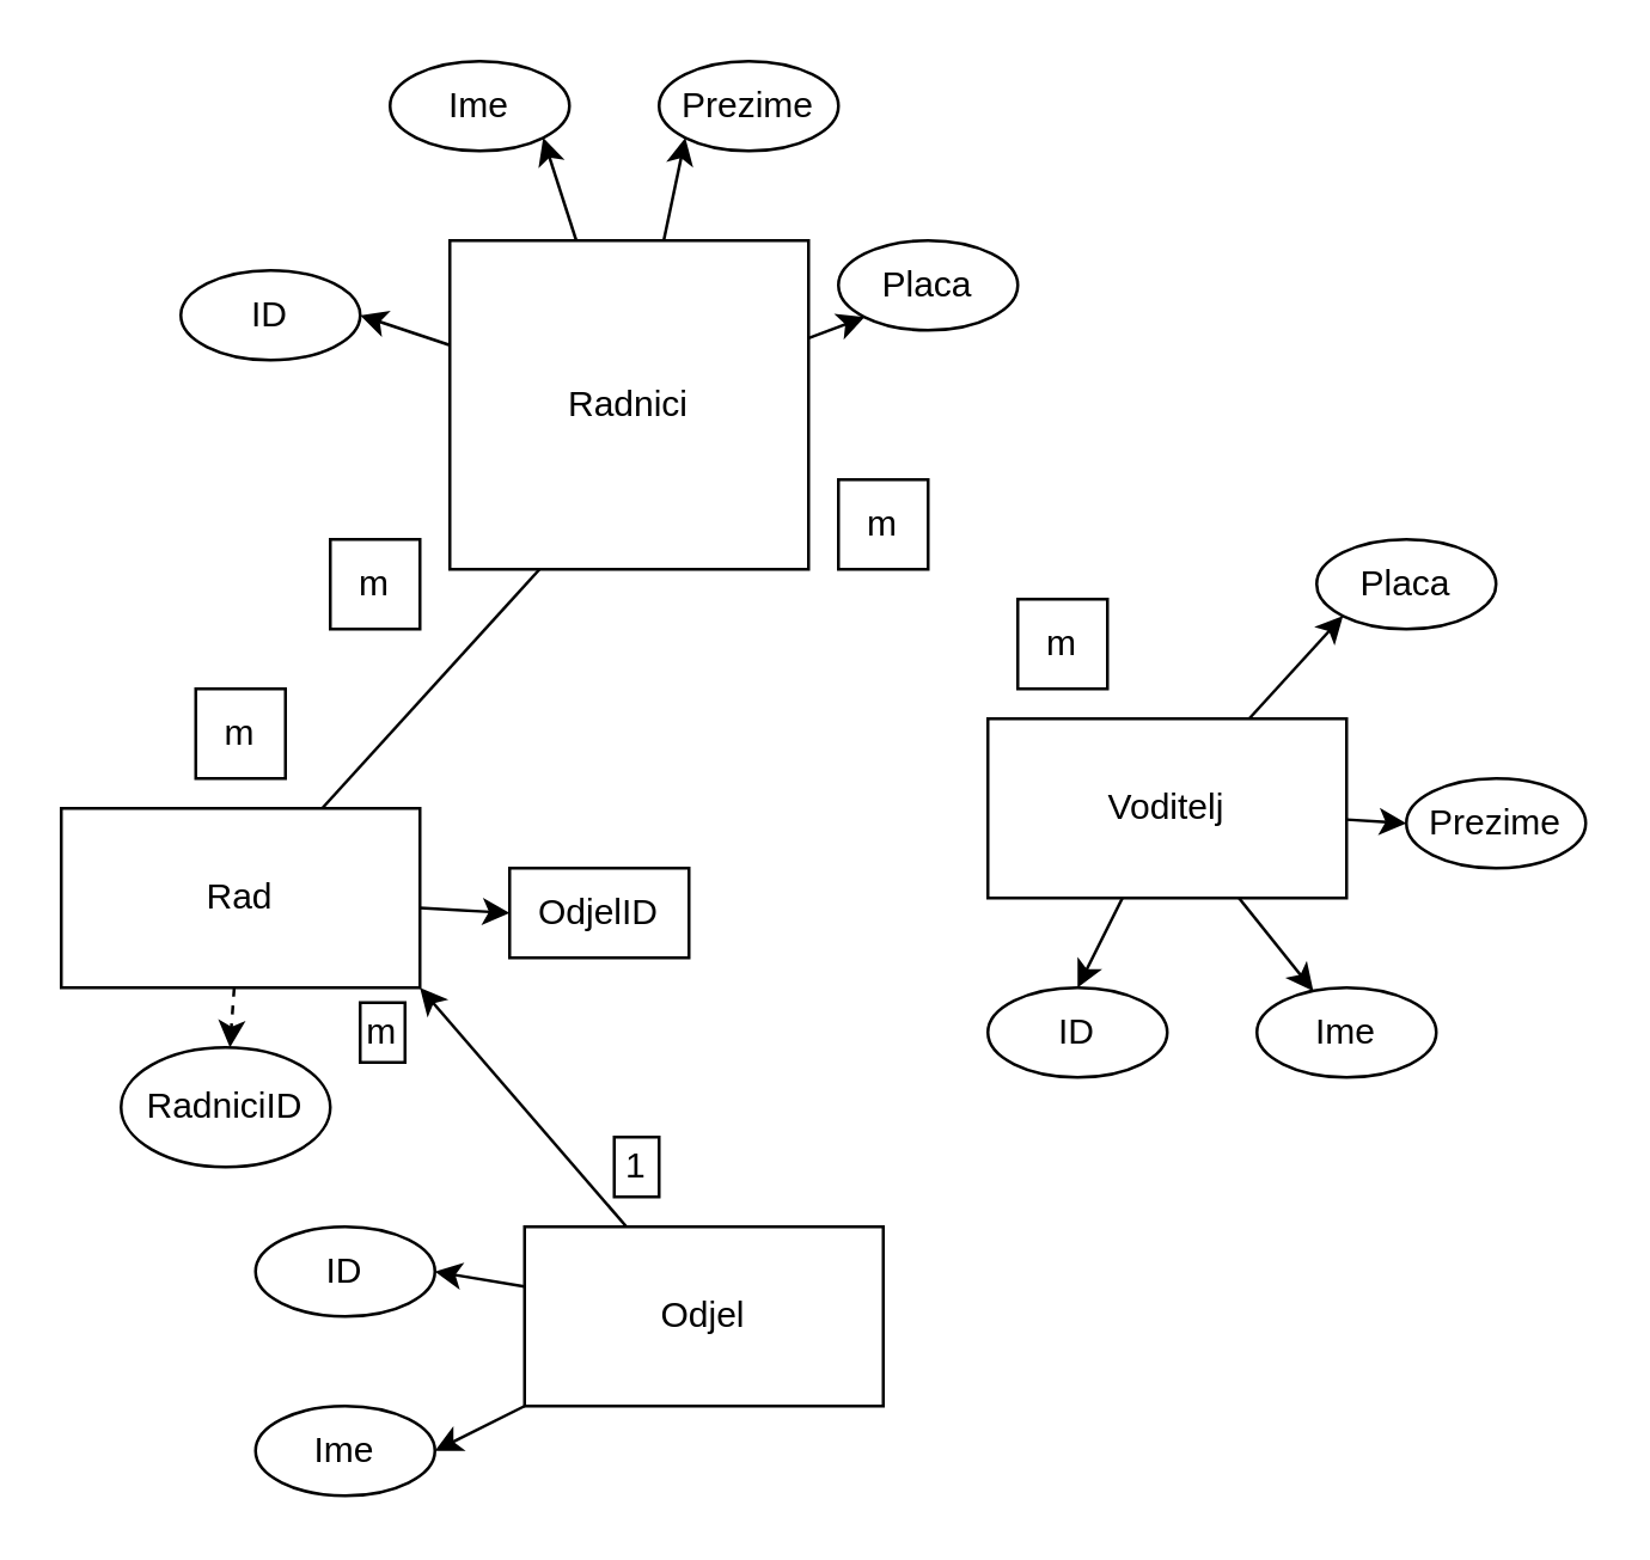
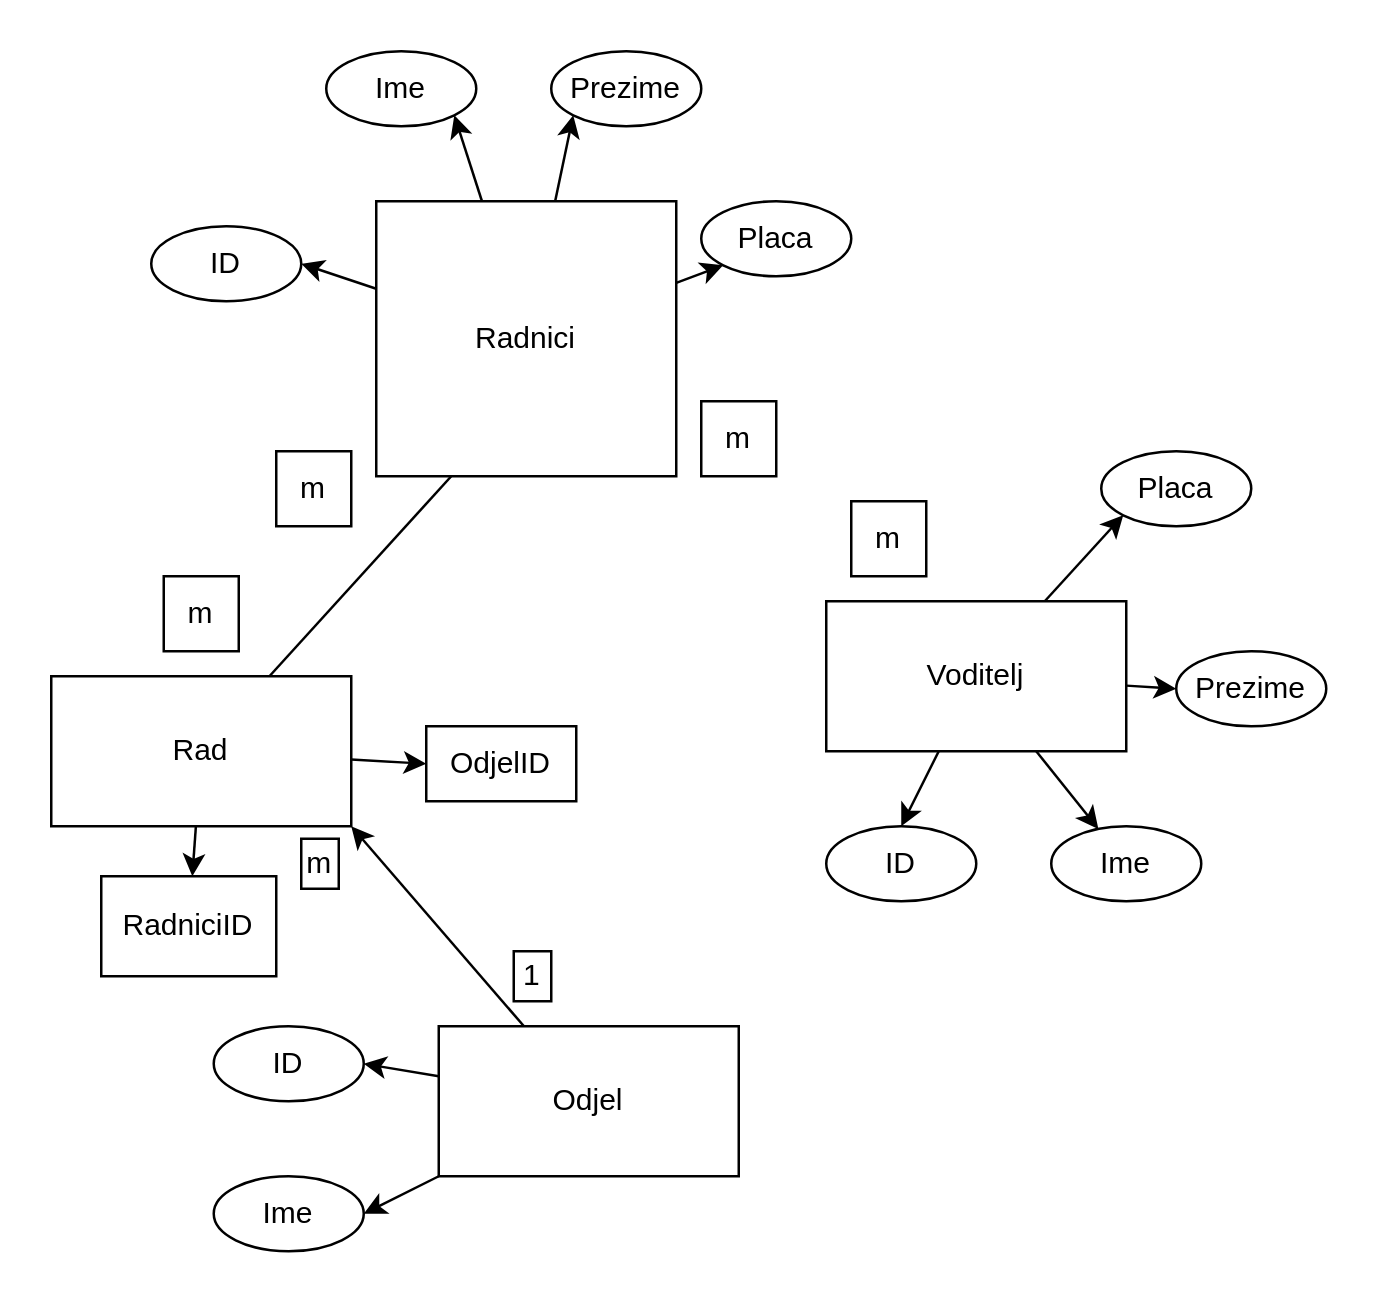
  <mxCell id="0" />
  <mxCell id="1" parent="0" />
  <mxCell id="2" style="edgeStyle=none;html=1;entryX=1;entryY=0.5;entryDx=0;entryDy=0;" parent="1" source="6" target="24" edge="1"><mxGeometry relative="1" as="geometry" /></mxCell>
  <mxCell id="3" style="edgeStyle=none;html=1;entryX=1;entryY=1;entryDx=0;entryDy=0;" parent="1" source="6" target="25" edge="1"><mxGeometry relative="1" as="geometry" /></mxCell>
  <mxCell id="4" style="edgeStyle=none;html=1;entryX=0;entryY=1;entryDx=0;entryDy=0;" parent="1" source="6" target="26" edge="1"><mxGeometry relative="1" as="geometry" /></mxCell>
  <mxCell id="5" style="edgeStyle=none;html=1;entryX=0;entryY=1;entryDx=0;entryDy=0;" parent="1" source="6" target="27" edge="1"><mxGeometry relative="1" as="geometry" /></mxCell>
  <mxCell id="6" value="Radnici" style="rounded=0;whiteSpace=wrap;html=1;" parent="1" vertex="1"><mxGeometry x="150" y="80" width="120" height="110" as="geometry" /></mxCell>
  <mxCell id="7" style="edgeStyle=none;html=1;entryX=0.25;entryY=1;entryDx=0;entryDy=0;endArrow=none;" parent="1" source="10" target="6" edge="1"><mxGeometry relative="1" as="geometry" /></mxCell>
- <mxCell id="8" style="edgeStyle=none;html=1;dashed=1;" parent="1" source="10" target="28" edge="1"><mxGeometry relative="1" as="geometry" /></mxCell>
+ <mxCell id="8" style="edgeStyle=none;html=1;" parent="1" source="10" target="28" edge="1"><mxGeometry relative="1" as="geometry" /></mxCell>
  <mxCell id="9" style="edgeStyle=none;html=1;entryX=0;entryY=0.5;entryDx=0;entryDy=0;" parent="1" source="10" target="29" edge="1"><mxGeometry relative="1" as="geometry" /></mxCell>
  <mxCell id="10" value="Rad" style="rounded=0;whiteSpace=wrap;html=1;" parent="1" vertex="1"><mxGeometry x="20" y="270" width="120" height="60" as="geometry" /></mxCell>
  <mxCell id="11" style="edgeStyle=none;html=1;entryX=1;entryY=0.5;entryDx=0;entryDy=0;" parent="1" source="14" target="30" edge="1"><mxGeometry relative="1" as="geometry" /></mxCell>
  <mxCell id="12" style="edgeStyle=none;html=1;entryX=1;entryY=0.5;entryDx=0;entryDy=0;" parent="1" source="14" target="31" edge="1"><mxGeometry relative="1" as="geometry" /></mxCell>
  <mxCell id="13" style="edgeStyle=none;html=1;entryX=1;entryY=1;entryDx=0;entryDy=0;" parent="1" source="14" target="10" edge="1"><mxGeometry relative="1" as="geometry" /></mxCell>
  <mxCell id="14" value="Odjel" style="rounded=0;whiteSpace=wrap;html=1;" parent="1" vertex="1"><mxGeometry x="175" y="410" width="120" height="60" as="geometry" /></mxCell>
  <mxCell id="15" style="edgeStyle=none;html=1;entryX=0;entryY=1;entryDx=0;entryDy=0;" parent="1" source="19" target="23" edge="1"><mxGeometry relative="1" as="geometry" /></mxCell>
  <mxCell id="16" style="edgeStyle=none;html=1;entryX=0;entryY=0.5;entryDx=0;entryDy=0;" parent="1" source="19" target="22" edge="1"><mxGeometry relative="1" as="geometry" /></mxCell>
  <mxCell id="17" style="edgeStyle=none;html=1;" parent="1" source="19" target="21" edge="1"><mxGeometry relative="1" as="geometry" /></mxCell>
  <mxCell id="18" style="edgeStyle=none;html=1;entryX=0.5;entryY=0;entryDx=0;entryDy=0;" parent="1" source="19" target="20" edge="1"><mxGeometry relative="1" as="geometry" /></mxCell>
  <mxCell id="19" value="Voditelj" style="rounded=0;whiteSpace=wrap;html=1;" parent="1" vertex="1"><mxGeometry x="330" y="240" width="120" height="60" as="geometry" /></mxCell>
  <mxCell id="20" value="ID" style="ellipse;whiteSpace=wrap;html=1;" parent="1" vertex="1"><mxGeometry x="330" y="330" width="60" height="30" as="geometry" /></mxCell>
  <mxCell id="21" value="Ime&lt;span style=&quot;color: rgba(0, 0, 0, 0); font-family: monospace; font-size: 0px; text-align: start;&quot;&gt;%3CmxGraphModel%3E%3Croot%3E%3CmxCell%20id%3D%220%22%2F%3E%3CmxCell%20id%3D%221%22%20parent%3D%220%22%2F%3E%3CmxCell%20id%3D%222%22%20value%3D%22%22%20style%3D%22ellipse%3BwhiteSpace%3Dwrap%3Bhtml%3D1%3B%22%20vertex%3D%221%22%20parent%3D%221%22%3E%3CmxGeometry%20x%3D%22790%22%20y%3D%22290%22%20width%3D%2260%22%20height%3D%2230%22%20as%3D%22geometry%22%2F%3E%3C%2FmxCell%3E%3C%2Froot%3E%3C%2FmxGraphModel%3E&lt;/span&gt;" style="ellipse;whiteSpace=wrap;html=1;" parent="1" vertex="1"><mxGeometry x="420" y="330" width="60" height="30" as="geometry" /></mxCell>
  <mxCell id="22" value="Prezime" style="ellipse;whiteSpace=wrap;html=1;" parent="1" vertex="1"><mxGeometry x="470" y="260" width="60" height="30" as="geometry" /></mxCell>
  <mxCell id="23" value="Placa" style="ellipse;whiteSpace=wrap;html=1;" parent="1" vertex="1"><mxGeometry x="440" y="180" width="60" height="30" as="geometry" /></mxCell>
  <mxCell id="24" value="ID" style="ellipse;whiteSpace=wrap;html=1;" parent="1" vertex="1"><mxGeometry x="60" y="90" width="60" height="30" as="geometry" /></mxCell>
  <mxCell id="25" value="Ime&lt;span style=&quot;color: rgba(0, 0, 0, 0); font-family: monospace; font-size: 0px; text-align: start;&quot;&gt;%3CmxGraphModel%3E%3Croot%3E%3CmxCell%20id%3D%220%22%2F%3E%3CmxCell%20id%3D%221%22%20parent%3D%220%22%2F%3E%3CmxCell%20id%3D%222%22%20value%3D%22%22%20style%3D%22ellipse%3BwhiteSpace%3Dwrap%3Bhtml%3D1%3B%22%20vertex%3D%221%22%20parent%3D%221%22%3E%3CmxGeometry%20x%3D%22790%22%20y%3D%22290%22%20width%3D%2260%22%20height%3D%2230%22%20as%3D%22geometry%22%2F%3E%3C%2FmxCell%3E%3C%2Froot%3E%3C%2FmxGraphModel%3E&lt;/span&gt;" style="ellipse;whiteSpace=wrap;html=1;" parent="1" vertex="1"><mxGeometry x="130" y="20" width="60" height="30" as="geometry" /></mxCell>
  <mxCell id="26" value="Prezime" style="ellipse;whiteSpace=wrap;html=1;" parent="1" vertex="1"><mxGeometry x="220" y="20" width="60" height="30" as="geometry" /></mxCell>
  <mxCell id="27" value="Placa" style="ellipse;whiteSpace=wrap;html=1;" parent="1" vertex="1"><mxGeometry x="280" y="80" width="60" height="30" as="geometry" /></mxCell>
- <mxCell id="28" value="RadniciID" style="ellipse;whiteSpace=wrap;html=1;" parent="1" vertex="1"><mxGeometry x="40" y="350" width="70" height="40" as="geometry" /></mxCell>
+ <mxCell id="28" value="RadniciID" style="whiteSpace=wrap;html=1;rounded=0;" parent="1" vertex="1"><mxGeometry x="40" y="350" width="70" height="40" as="geometry" /></mxCell>
  <mxCell id="29" value="OdjelID" style="whiteSpace=wrap;html=1;rounded=0;" parent="1" vertex="1"><mxGeometry x="170" y="290" width="60" height="30" as="geometry" /></mxCell>
  <mxCell id="30" value="ID" style="ellipse;whiteSpace=wrap;html=1;" parent="1" vertex="1"><mxGeometry x="85" y="410" width="60" height="30" as="geometry" /></mxCell>
  <mxCell id="31" value="Ime&lt;span style=&quot;color: rgba(0, 0, 0, 0); font-family: monospace; font-size: 0px; text-align: start;&quot;&gt;%3CmxGraphModel%3E%3Croot%3E%3CmxCell%20id%3D%220%22%2F%3E%3CmxCell%20id%3D%221%22%20parent%3D%220%22%2F%3E%3CmxCell%20id%3D%222%22%20value%3D%22%22%20style%3D%22ellipse%3BwhiteSpace%3Dwrap%3Bhtml%3D1%3B%22%20vertex%3D%221%22%20parent%3D%221%22%3E%3CmxGeometry%20x%3D%22790%22%20y%3D%22290%22%20width%3D%2260%22%20height%3D%2230%22%20as%3D%22geometry%22%2F%3E%3C%2FmxCell%3E%3C%2Froot%3E%3C%2FmxGraphModel%3E&lt;/span&gt;" style="ellipse;whiteSpace=wrap;html=1;" parent="1" vertex="1"><mxGeometry x="85" y="470" width="60" height="30" as="geometry" /></mxCell>
  <mxCell id="32" value="m" style="rounded=0;whiteSpace=wrap;html=1;" parent="1" vertex="1"><mxGeometry x="65" y="230" width="30" height="30" as="geometry" /></mxCell>
  <mxCell id="33" value="m" style="rounded=0;whiteSpace=wrap;html=1;" parent="1" vertex="1"><mxGeometry x="110" y="180" width="30" height="30" as="geometry" /></mxCell>
  <mxCell id="34" value="m" style="rounded=0;whiteSpace=wrap;html=1;" parent="1" vertex="1"><mxGeometry x="280" y="160" width="30" height="30" as="geometry" /></mxCell>
  <mxCell id="35" value="m" style="rounded=0;whiteSpace=wrap;html=1;" parent="1" vertex="1"><mxGeometry x="340" y="200" width="30" height="30" as="geometry" /></mxCell>
  <mxCell id="36" value="1" style="rounded=0;whiteSpace=wrap;html=1;" parent="1" vertex="1"><mxGeometry x="205" y="380" width="15" height="20" as="geometry" /></mxCell>
  <mxCell id="37" value="m" style="rounded=0;whiteSpace=wrap;html=1;" parent="1" vertex="1"><mxGeometry x="120" y="335" width="15" height="20" as="geometry" /></mxCell>
